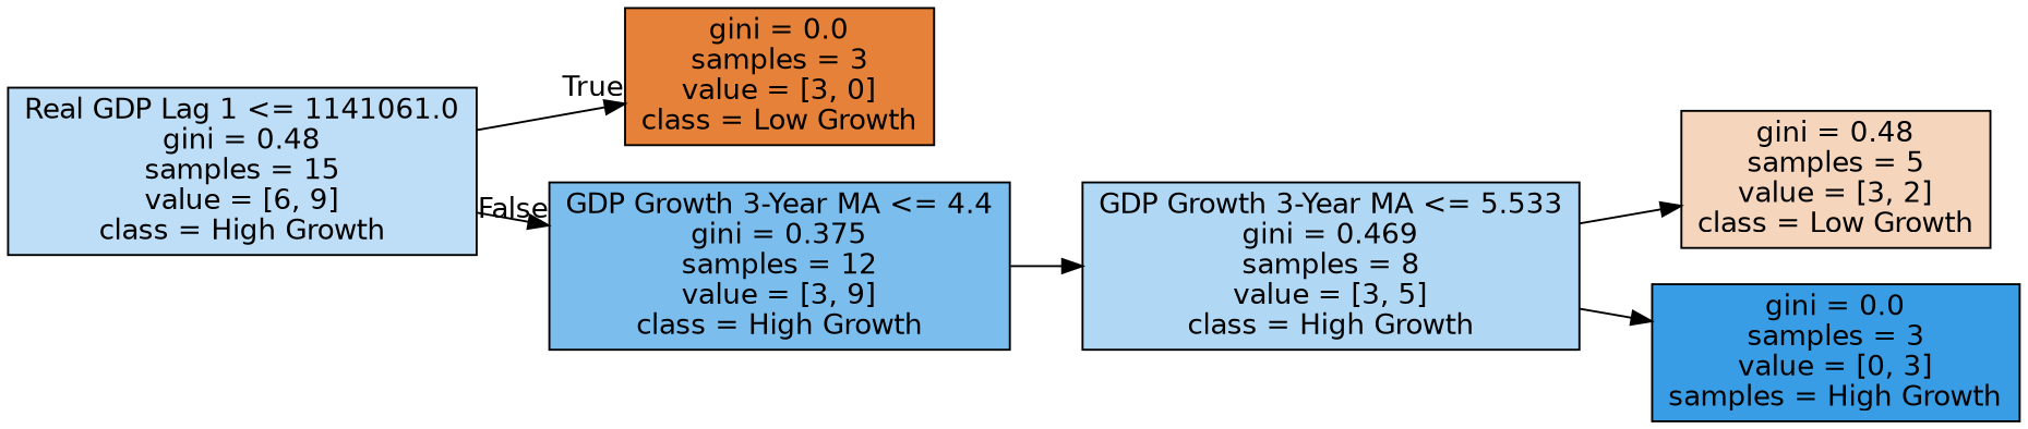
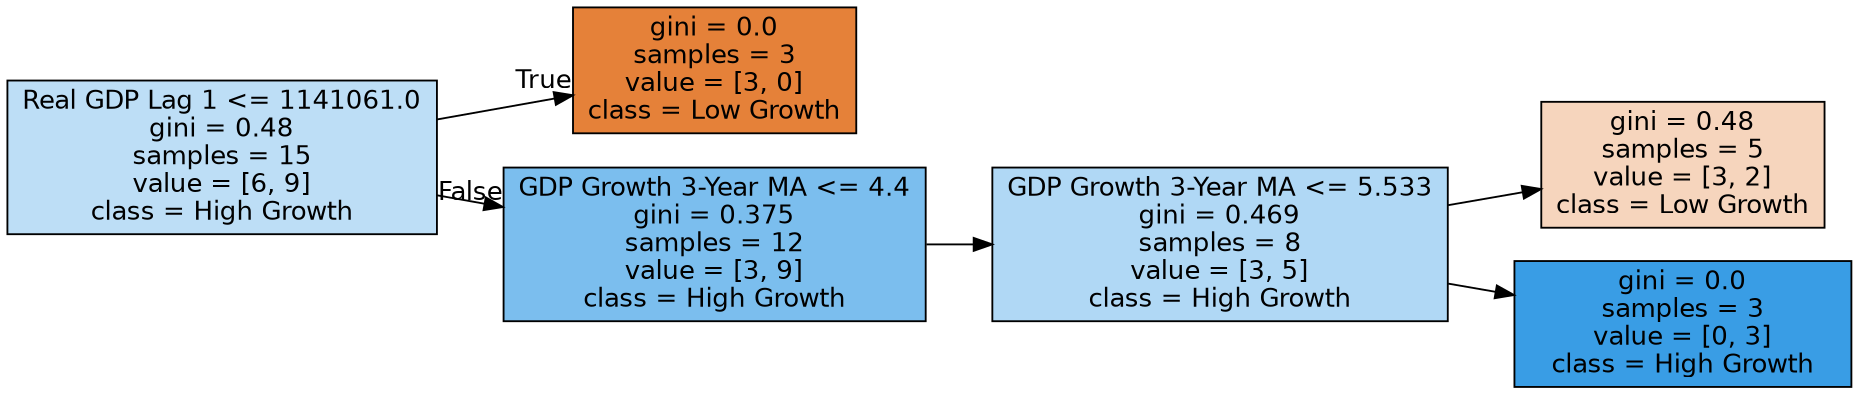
  digraph {
    rankdir=LR
    node [color=black fontname=helvetica shape=box style=filled]
    edge [fontname=helvetica]
    n1 [fillcolor="#bddef6" label="Real GDP Lag 1 <= 1141061.0\ngini = 0.48\nsamples = 15\nvalue = [6, 9]\nclass = High Growth"]
    n2 [fillcolor="#e58139" label="gini = 0.0\nsamples = 3\nvalue = [3, 0]\nclass = Low Growth"]
    n3 [fillcolor="#7bbeee" label="GDP Growth 3-Year MA <= 4.4\ngini = 0.375\nsamples = 12\nvalue = [3, 9]\nclass = High Growth"]
    n4 [fillcolor="#b0d8f5" label="GDP Growth 3-Year MA <= 5.533\ngini = 0.469\nsamples = 8\nvalue = [3, 5]\nclass = High Growth"]
    n5 [fillcolor="#f6d5bd" label="gini = 0.48\nsamples = 5\nvalue = [3, 2]\nclass = Low Growth"]
-   n6 [fillcolor="#399de5" label="gini = 0.0\nsamples = 3\nvalue = [0, 3]\nsamples = High Growth"]
+   n6 [fillcolor="#399de5" label="gini = 0.0\nsamples = 3\nvalue = [0, 3]\nclass = High Growth"]
    n1 -> n2 [headlabel=True labelangle=45 labeldistance=2.5]
    n1 -> n3 [headlabel=False labelangle=-45 labeldistance=2.5]
    n3 -> n4
    n4 -> n5
    n4 -> n6
  }
